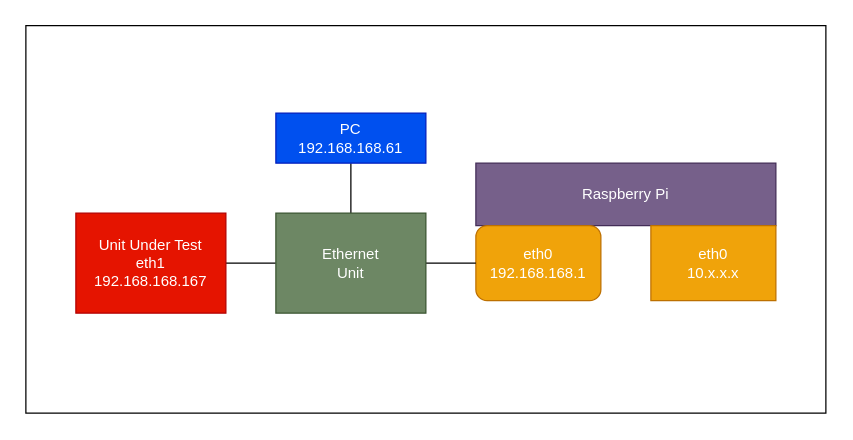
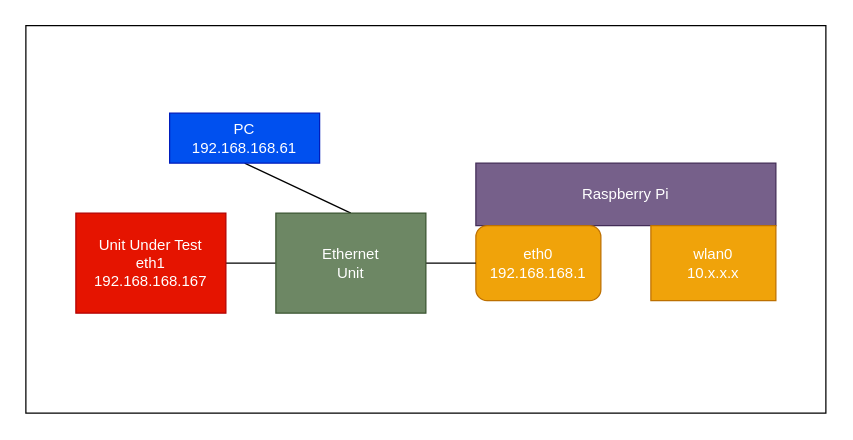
  <mxCell id="0" />
  <mxCell id="1" parent="0" />
  <mxCell id="2" value="" style="rounded=0;whiteSpace=wrap;html=1;glass=0;comic=0;shadow=0;" vertex="1" parent="1"><mxGeometry x="20" y="20" width="640" height="310" as="geometry" /></mxCell>
  <mxCell id="3" style="rounded=0;orthogonalLoop=1;jettySize=auto;html=1;entryX=0;entryY=0.5;entryDx=0;entryDy=0;endArrow=none;endFill=0;" edge="1" parent="1" source="4" target="10"><mxGeometry relative="1" as="geometry" /></mxCell>
  <mxCell id="4" value="Unit Under Test&lt;br&gt;eth1&lt;br&gt;192.168.168.167" style="rounded=0;whiteSpace=wrap;html=1;fillColor=#e51400;strokeColor=#B20000;fontColor=#ffffff;" vertex="1" parent="1"><mxGeometry x="60" y="170" width="120" height="80" as="geometry" /></mxCell>
  <mxCell id="5" value="Raspberry Pi" style="rounded=0;whiteSpace=wrap;html=1;fillColor=#76608a;strokeColor=#432D57;fontColor=#ffffff;" vertex="1" parent="1"><mxGeometry x="380" y="130" width="240" height="50" as="geometry" /></mxCell>
  <mxCell id="6" value="eth0&lt;br&gt;192.168.168.1" style="whiteSpace=wrap;html=1;fillColor=#f0a30a;strokeColor=#BD7000;fontColor=#ffffff;rounded=1;" vertex="1" parent="1"><mxGeometry x="380" y="180" width="100" height="60" as="geometry" /></mxCell>
- <mxCell id="7" value="eth0&lt;br&gt;10.x.x.x" style="rounded=0;whiteSpace=wrap;html=1;fillColor=#f0a30a;strokeColor=#BD7000;fontColor=#ffffff;" vertex="1" parent="1"><mxGeometry x="520" y="180" width="100" height="60" as="geometry" /></mxCell>
+ <mxCell id="7" value="wlan0&lt;br&gt;10.x.x.x" style="rounded=0;whiteSpace=wrap;html=1;fillColor=#f0a30a;strokeColor=#BD7000;fontColor=#ffffff;" vertex="1" parent="1"><mxGeometry x="520" y="180" width="100" height="60" as="geometry" /></mxCell>
  <mxCell id="8" style="edgeStyle=none;rounded=0;orthogonalLoop=1;jettySize=auto;html=1;exitX=0.5;exitY=0;exitDx=0;exitDy=0;entryX=0.5;entryY=1;entryDx=0;entryDy=0;endArrow=none;endFill=0;" edge="1" parent="1" source="10" target="11"><mxGeometry relative="1" as="geometry" /></mxCell>
  <mxCell id="9" style="edgeStyle=none;rounded=0;orthogonalLoop=1;jettySize=auto;html=1;exitX=1;exitY=0.5;exitDx=0;exitDy=0;entryX=0;entryY=0.5;entryDx=0;entryDy=0;endArrow=none;endFill=0;" edge="1" parent="1" source="10" target="6"><mxGeometry relative="1" as="geometry" /></mxCell>
  <mxCell id="10" value="Ethernet&lt;br&gt;Unit" style="rounded=0;whiteSpace=wrap;html=1;fillColor=#6d8764;strokeColor=#3A5431;fontColor=#ffffff;" vertex="1" parent="1"><mxGeometry x="220" y="170" width="120" height="80" as="geometry" /></mxCell>
- <mxCell id="11" value="PC&lt;br&gt;192.168.168.61" style="rounded=0;whiteSpace=wrap;html=1;fillColor=#0050ef;strokeColor=#001DBC;fontColor=#ffffff;" vertex="1" parent="1"><mxGeometry x="220" y="90" width="120" height="40" as="geometry" /></mxCell>
+ <mxCell id="11" value="PC&lt;br&gt;192.168.168.61" style="rounded=0;whiteSpace=wrap;html=1;fillColor=#0050ef;strokeColor=#001DBC;fontColor=#ffffff;" vertex="1" parent="1"><mxGeometry x="135" y="90" width="120" height="40" as="geometry" /></mxCell>
